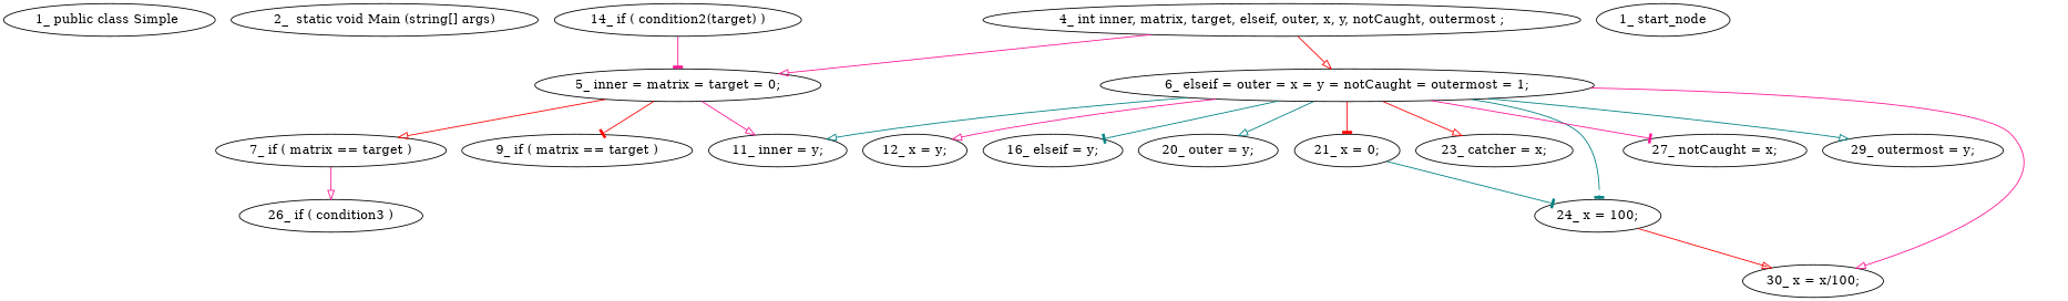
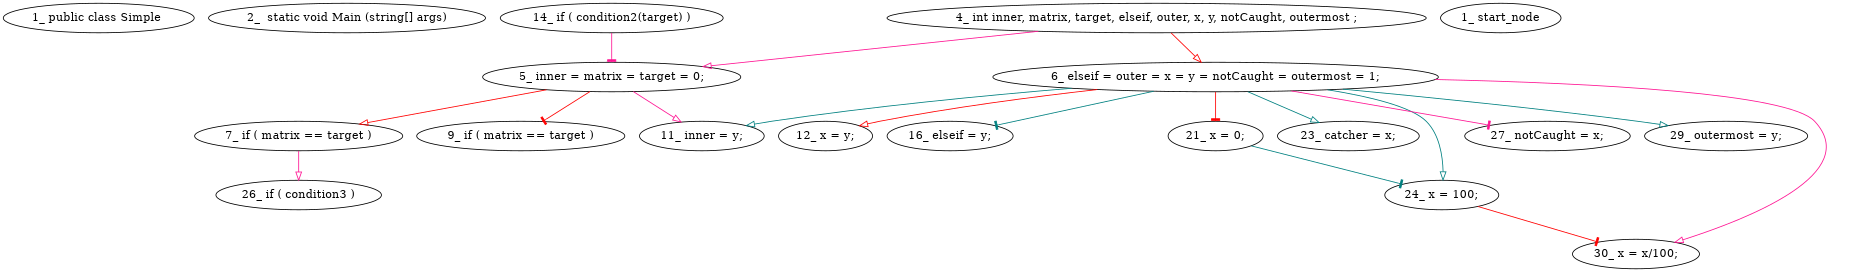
  digraph {
    node [type_label=expression_statement]
    edge [arrowhead=onormal color=deeppink]
    n1 [label="1_\ public\ class\ Simple\ " type_label=class_declaration]
    n2 [label="2_\ \ static\ void\ Main\ \(string\[\]\ args\)" type_label=method_declaration]
    n3 [label="4_\ int\ inner,\ matrix,\ target,\ elseif,\ outer,\ x,\ y,\ notCaught,\ outermost\ ;" type_label=local_declaration]
    n4 [label="5_\ inner\ =\ matrix\ =\ target\ =\ 0;"]
    n5 [label="6_\ elseif\ =\ outer\ =\ x\ =\ y\ =\ notCaught\ =\ outermost\ =\ 1;"]
    n6 [label="7_\ if\ \(\ matrix\ ==\ target\ \)" type_label=if]
    n7 [label="9_\ if\ \(\ matrix\ ==\ target\ \)" type_label=if]
    n8 [label="11_\ inner\ =\ y;"]
    n9 [label="12_\ x\ =\ y;"]
    n10 [label="16_\ elseif\ =\ y;"]
-   n11 [label="20_\ outer\ =\ y;"]
    n12 [label="21_\ x\ =\ 0;"]
    n13 [label="23_\ catcher\ =\ x;"]
    n14 [label="24_\ x\ =\ 100;"]
    n15 [label="27_\ notCaught\ =\ x;"]
    n16 [label="29_\ outermost\ =\ y;"]
    n17 [label="30_\ x\ =\ x/100;"]
    n18 [label="26_\ if\ \(\ condition3\ \)" type_label=if]
    n19 [label="14_\ if\ \(\ condition2\(target\)\ \)" type_label=if]
    n20 [label="1_\ start_node" type_label=start]
    n3 -> n4 [used_def=matrix]
    n3 -> n5 [color=red used_def=outer]
    n4 -> n6 [color=red used_def=matrix]
    n4 -> n7 [arrowhead=tee color=red used_def=matrix]
    n4 -> n8
    n5 -> n8 [color=teal used_def=y]
-   n5 -> n9 [used_def=y]
+   n5 -> n9 [color=red used_def=y]
    n5 -> n10 [arrowhead=tee color=teal used_def=y]
-   n5 -> n11 [color=teal used_def=y]
    n5 -> n12 [arrowhead=tee color=red]
-   n5 -> n13 [color=red used_def=x]
-   n5 -> n14 [arrowhead=tee color=teal]
+   n5 -> n13 [color=teal used_def=x]
+   n5 -> n14 [color=teal]
    n5 -> n15 [arrowhead=tee used_def=x]
    n5 -> n16 [color=teal used_def=y]
    n5 -> n17 [used_def=x]
    n6 -> n18
    n12 -> n14 [arrowhead=tee color=teal]
-   n14 -> n17 [color=red]
+   n14 -> n17 [arrowhead=tee color=red]
    n19 -> n4 [arrowhead=tee used_def=target]
  }
